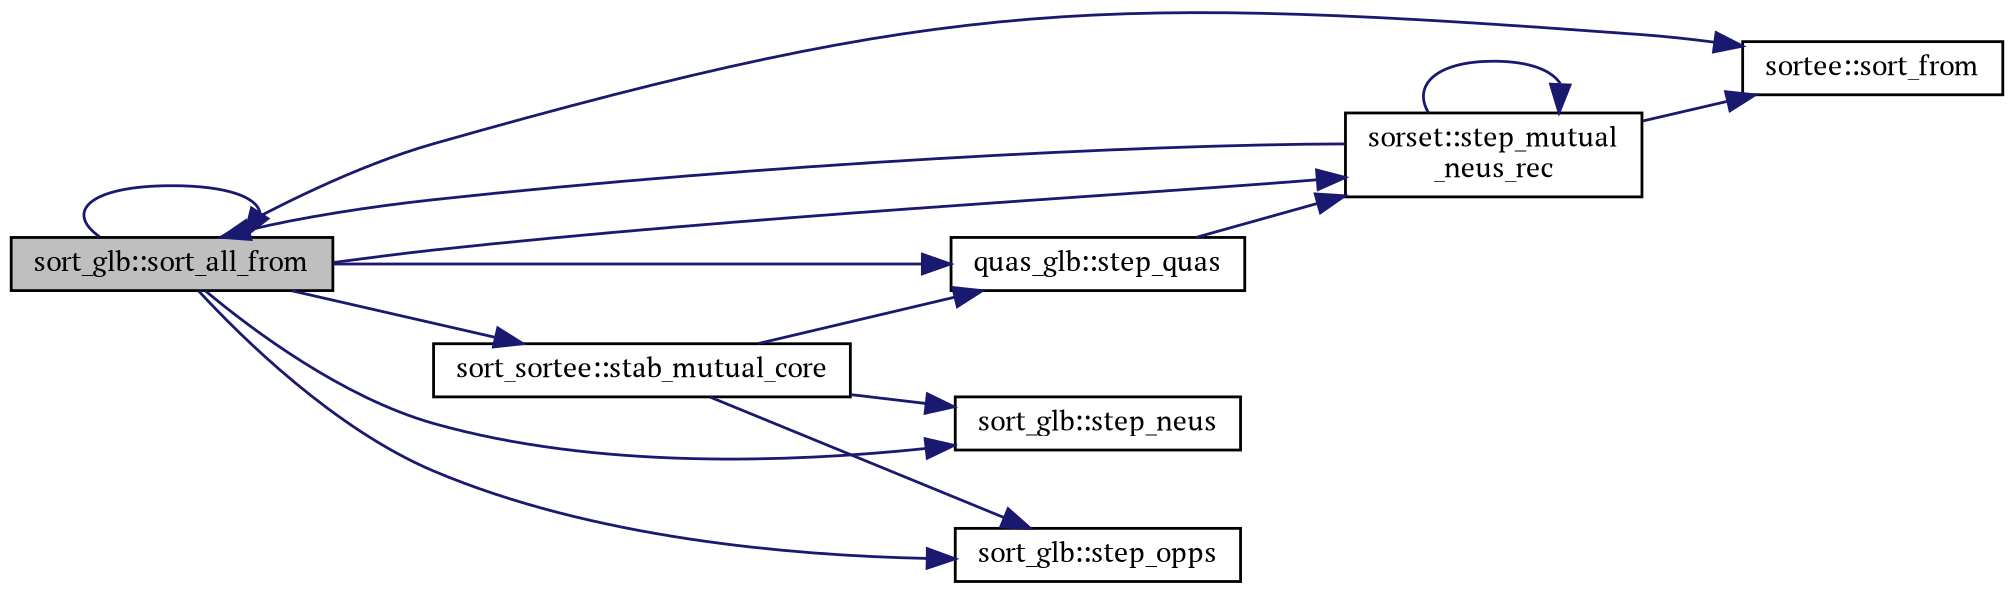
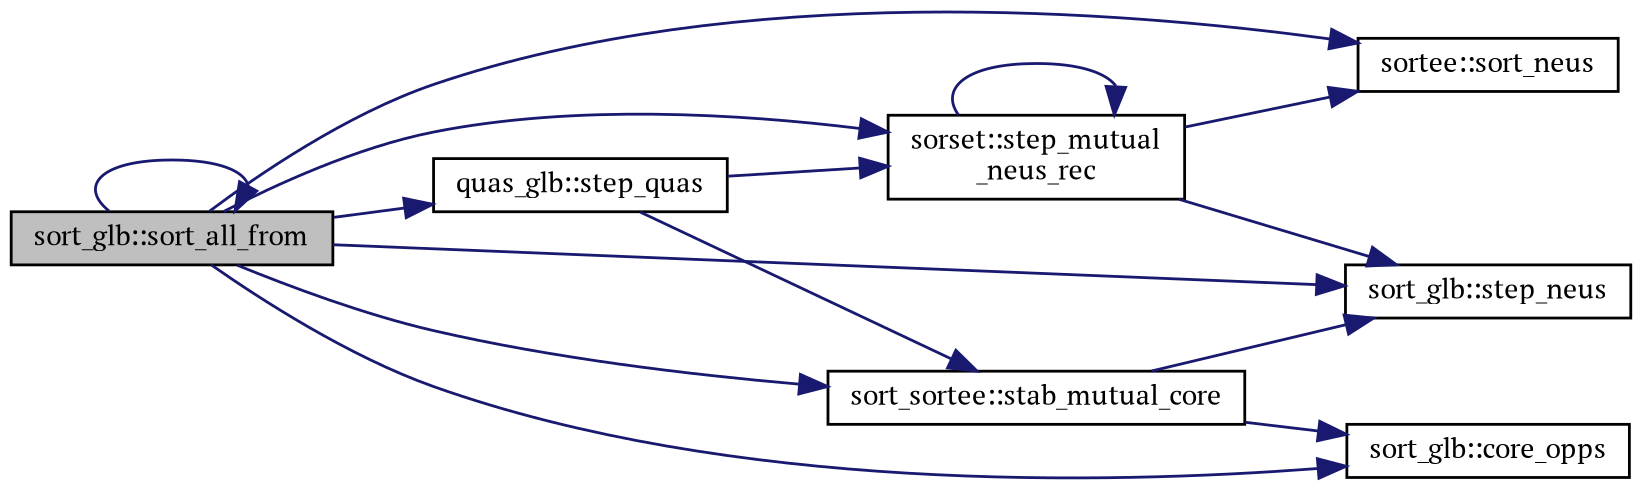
  digraph {
    fontname="PT Serif"
    rankdir=LR
    node [color=black fillcolor=white fontname="PT Serif" fontsize=10 shape=record style=filled]
    edge [color=midnightblue fontname="PT Serif" fontsize=10 labelfontname=Helvetica labelfontsize=10 style=solid]
    n1 [fillcolor=grey75 fontcolor=black height=0.2 label="sort_glb::sort_all_from" width=0.4]
    n2 [height=0.2 label="sorset::step_mutual\l_neus_rec" width=0.4]
-   n3 [height=0.2 label="sortee::sort_from" width=0.4]
+   n3 [height=0.2 label="sortee::sort_neus" width=0.4]
    n4 [height=0.2 label="sort_sortee::stab_mutual_core" width=0.4]
    n5 [height=0.2 label="sort_glb::step_neus" width=0.4]
-   n6 [height=0.2 label="sort_glb::step_opps" width=0.4]
+   n6 [height=0.2 label="sort_glb::core_opps" width=0.4]
    n7 [height=0.2 label="quas_glb::step_quas" width=0.4]
    n1 -> n1
    n1 -> n2
    n1 -> n3
    n1 -> n4
    n1 -> n5
    n1 -> n6
    n1 -> n7
-   n2 -> n1
+   n2 -> n5
    n2 -> n2
    n2 -> n3
    n4 -> n5
    n4 -> n6
-   n4 -> n7
+   n7 -> n4
    n7 -> n2
  }
